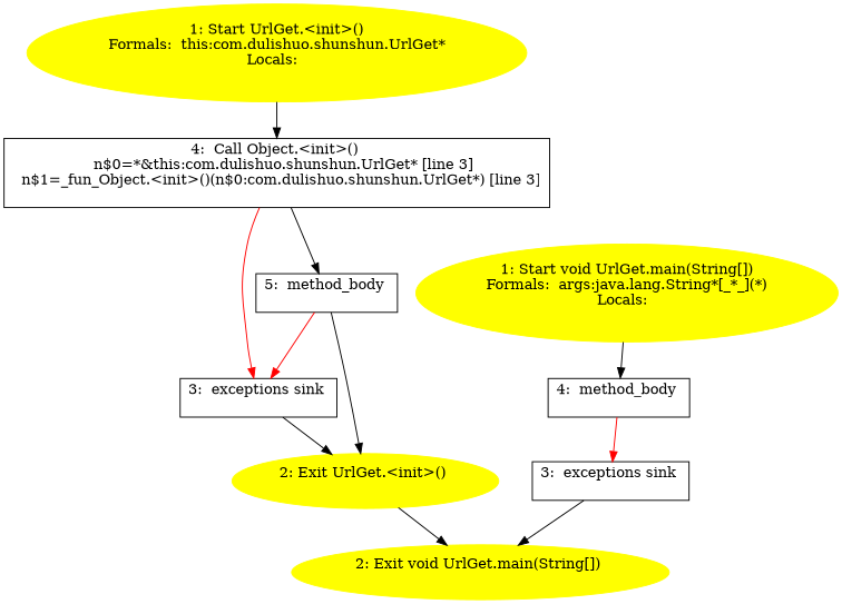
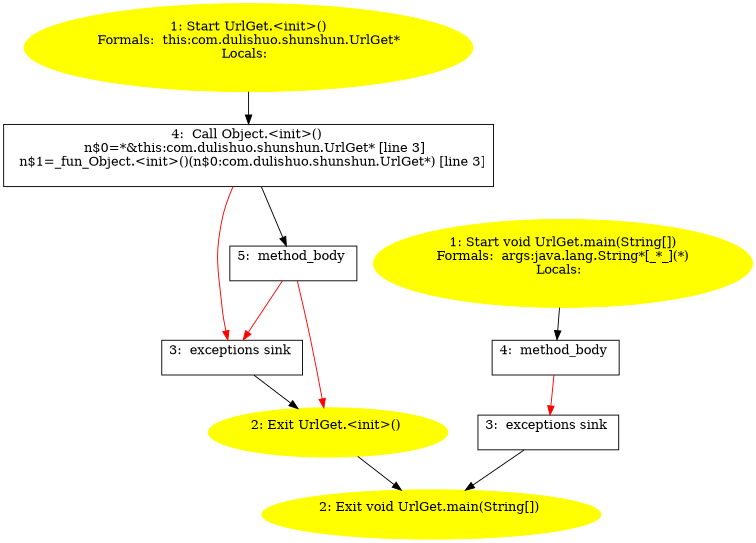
  digraph {
    node [shape=box]
    n1 [color=yellow label="1: Start UrlGet.<init>()\nFormals:  this:com.dulishuo.shunshun.UrlGet*\nLocals:  \n  " style=filled shape=""]
    n2 [label="4:  Call Object.<init>() \n   n$0=*&this:com.dulishuo.shunshun.UrlGet* [line 3]\n  n$1=_fun_Object.<init>()(n$0:com.dulishuo.shunshun.UrlGet*) [line 3]\n "]
    n3 [label="3:  exceptions sink \n  "]
    n4 [label="5:  method_body \n  "]
    n5 [color=yellow label="2: Exit UrlGet.<init>() \n  " style=filled shape=""]
    n6 [color=yellow label="2: Exit void UrlGet.main(String[]) \n  " style=filled shape=""]
    n7 [color=yellow label="1: Start void UrlGet.main(String[])\nFormals:  args:java.lang.String*[_*_](*)\nLocals:  \n  " style=filled shape=""]
    n8 [label="4:  method_body \n  "]
    n9 [label="3:  exceptions sink \n  "]
    n1 -> n2
    n2 -> n3 [color=red]
    n2 -> n4
    n3 -> n5
    n4 -> n3 [color=red]
-   n4 -> n5
+   n4 -> n5 [color=red]
    n5 -> n6
    n7 -> n8
    n8 -> n9 [color=red]
    n9 -> n6
  }
